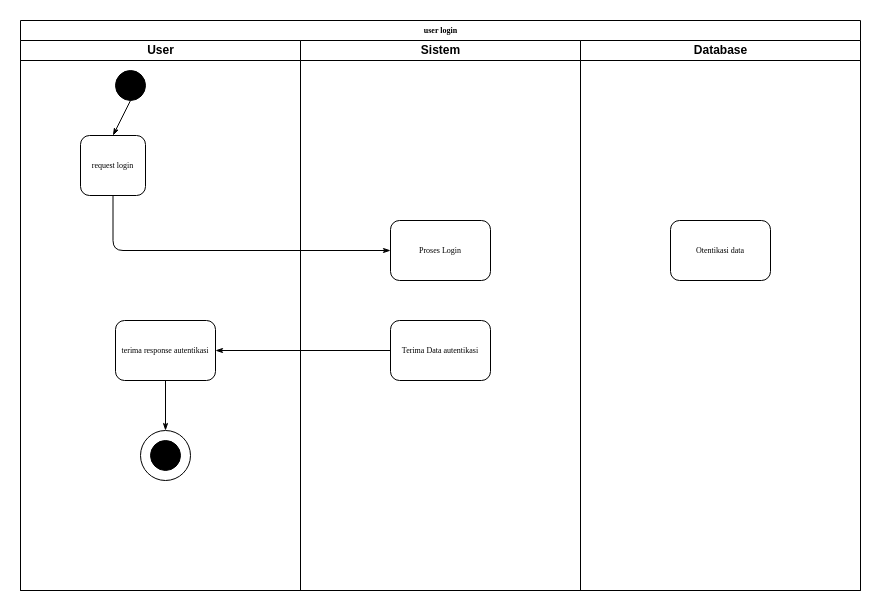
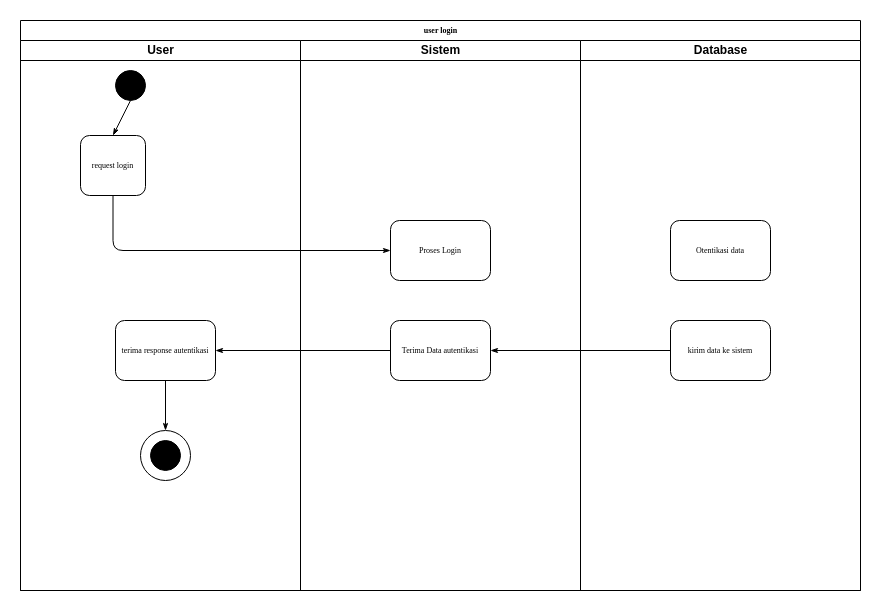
  <mxCell id="0" />
  <mxCell id="1" parent="0" />
  <mxCell id="2" value="user login" style="swimlane;html=1;childLayout=stackLayout;startSize=20;rounded=0;shadow=0;labelBackgroundColor=none;strokeWidth=1;fontFamily=Verdana;fontSize=8;align=center;" parent="1" vertex="1"><mxGeometry x="20" y="20" width="840" height="570" as="geometry" /></mxCell>
  <mxCell id="3" value="User" style="swimlane;html=1;startSize=20;" parent="2" vertex="1"><mxGeometry y="20" width="280" height="550" as="geometry" /></mxCell>
  <mxCell id="4" value="request login" style="rounded=1;whiteSpace=wrap;html=1;shadow=0;labelBackgroundColor=none;strokeWidth=1;fontFamily=Verdana;fontSize=8;align=center;" parent="3" vertex="1"><mxGeometry x="60" y="95" width="65" height="60" as="geometry" /></mxCell>
  <mxCell id="5" value="terima response autentikasi" style="rounded=1;whiteSpace=wrap;html=1;shadow=0;labelBackgroundColor=none;strokeWidth=1;fontFamily=Verdana;fontSize=8;align=center;" parent="3" vertex="1"><mxGeometry x="95" y="280" width="100" height="60" as="geometry" /></mxCell>
  <mxCell id="6" value="" style="ellipse;whiteSpace=wrap;html=1;aspect=fixed;fillColor=#000000;" vertex="1" parent="3"><mxGeometry x="95" y="30" width="30" height="30" as="geometry" /></mxCell>
  <mxCell id="7" style="rounded=1;html=1;labelBackgroundColor=none;startArrow=none;startFill=0;startSize=5;endArrow=classicThin;endFill=1;endSize=5;jettySize=auto;orthogonalLoop=1;strokeWidth=1;fontFamily=Verdana;fontSize=8;exitX=0.5;exitY=1;exitDx=0;exitDy=0;entryX=0.5;entryY=0;entryDx=0;entryDy=0;" edge="1" parent="3" source="6" target="4"><mxGeometry relative="1" as="geometry"><mxPoint x="130" y="105" as="sourcePoint" /><mxPoint x="240" y="80" as="targetPoint" /></mxGeometry></mxCell>
  <mxCell id="8" value="" style="group" vertex="1" connectable="0" parent="3"><mxGeometry x="120" y="390" width="50" height="50" as="geometry" /></mxCell>
  <mxCell id="9" value="" style="ellipse;whiteSpace=wrap;html=1;aspect=fixed;fillColor=#FFFFFF;" vertex="1" parent="8"><mxGeometry width="50" height="50" as="geometry" /></mxCell>
  <mxCell id="10" value="" style="ellipse;whiteSpace=wrap;html=1;aspect=fixed;fillColor=#000000;" vertex="1" parent="8"><mxGeometry x="10" y="10" width="30" height="30" as="geometry" /></mxCell>
  <mxCell id="11" style="rounded=1;html=1;labelBackgroundColor=none;startArrow=none;startFill=0;startSize=5;endArrow=classicThin;endFill=1;endSize=5;jettySize=auto;orthogonalLoop=1;strokeWidth=1;fontFamily=Verdana;fontSize=8;exitX=0.5;exitY=1;exitDx=0;exitDy=0;edgeStyle=orthogonalEdgeStyle;entryX=0.5;entryY=0;entryDx=0;entryDy=0;" edge="1" parent="3" source="5" target="9"><mxGeometry relative="1" as="geometry"><mxPoint x="380" y="320" as="sourcePoint" /><mxPoint x="205" y="320" as="targetPoint" /></mxGeometry></mxCell>
  <mxCell id="12" value="Sistem" style="swimlane;html=1;startSize=20;" parent="2" vertex="1"><mxGeometry x="280" y="20" width="280" height="550" as="geometry" /></mxCell>
  <mxCell id="13" value="Proses Login" style="rounded=1;whiteSpace=wrap;html=1;shadow=0;labelBackgroundColor=none;strokeWidth=1;fontFamily=Verdana;fontSize=8;align=center;" vertex="1" parent="12"><mxGeometry x="90" y="180" width="100" height="60" as="geometry" /></mxCell>
  <mxCell id="14" value="Terima Data autentikasi" style="rounded=1;whiteSpace=wrap;html=1;shadow=0;labelBackgroundColor=none;strokeWidth=1;fontFamily=Verdana;fontSize=8;align=center;" vertex="1" parent="12"><mxGeometry x="90" y="280" width="100" height="60" as="geometry" /></mxCell>
  <mxCell id="15" style="rounded=1;html=1;labelBackgroundColor=none;startArrow=none;startFill=0;startSize=5;endArrow=classicThin;endFill=1;endSize=5;jettySize=auto;orthogonalLoop=1;strokeWidth=1;fontFamily=Verdana;fontSize=8;entryX=0;entryY=0.5;entryDx=0;entryDy=0;exitX=0.5;exitY=1;exitDx=0;exitDy=0;edgeStyle=orthogonalEdgeStyle;" edge="1" parent="2" source="4" target="13"><mxGeometry relative="1" as="geometry"><mxPoint x="380" y="155" as="sourcePoint" /><mxPoint x="170" y="155" as="targetPoint" /></mxGeometry></mxCell>
  <mxCell id="16" value="Database" style="swimlane;html=1;startSize=20;" vertex="1" parent="2"><mxGeometry x="560" y="20" width="280" height="550" as="geometry" /></mxCell>
  <mxCell id="17" value="Otentikasi data" style="rounded=1;whiteSpace=wrap;html=1;shadow=0;labelBackgroundColor=none;strokeWidth=1;fontFamily=Verdana;fontSize=8;align=center;" vertex="1" parent="16"><mxGeometry x="90" y="180" width="100" height="60" as="geometry" /></mxCell>
+ <mxCell id="18" value="kirim data ke sistem" style="rounded=1;whiteSpace=wrap;html=1;shadow=0;labelBackgroundColor=none;strokeWidth=1;fontFamily=Verdana;fontSize=8;align=center;" vertex="1" parent="16"><mxGeometry x="90" y="280" width="100" height="60" as="geometry" /></mxCell>
+ <mxCell id="19" style="rounded=1;html=1;labelBackgroundColor=none;startArrow=none;startFill=0;startSize=5;endArrow=classicThin;endFill=1;endSize=5;jettySize=auto;orthogonalLoop=1;strokeWidth=1;fontFamily=Verdana;fontSize=8;exitX=0;exitY=0.5;exitDx=0;exitDy=0;edgeStyle=orthogonalEdgeStyle;entryX=1;entryY=0.5;entryDx=0;entryDy=0;" edge="1" parent="2" source="18" target="14"><mxGeometry relative="1" as="geometry"><mxPoint x="480" y="240" as="sourcePoint" /><mxPoint x="660" y="240" as="targetPoint" /></mxGeometry></mxCell>
  <mxCell id="20" style="rounded=1;html=1;labelBackgroundColor=none;startArrow=none;startFill=0;startSize=5;endArrow=classicThin;endFill=1;endSize=5;jettySize=auto;orthogonalLoop=1;strokeWidth=1;fontFamily=Verdana;fontSize=8;exitX=0;exitY=0.5;exitDx=0;exitDy=0;edgeStyle=orthogonalEdgeStyle;entryX=1;entryY=0.5;entryDx=0;entryDy=0;" edge="1" parent="2" source="14" target="5"><mxGeometry relative="1" as="geometry"><mxPoint x="370" y="329.5" as="sourcePoint" /><mxPoint x="190" y="329.5" as="targetPoint" /></mxGeometry></mxCell>
